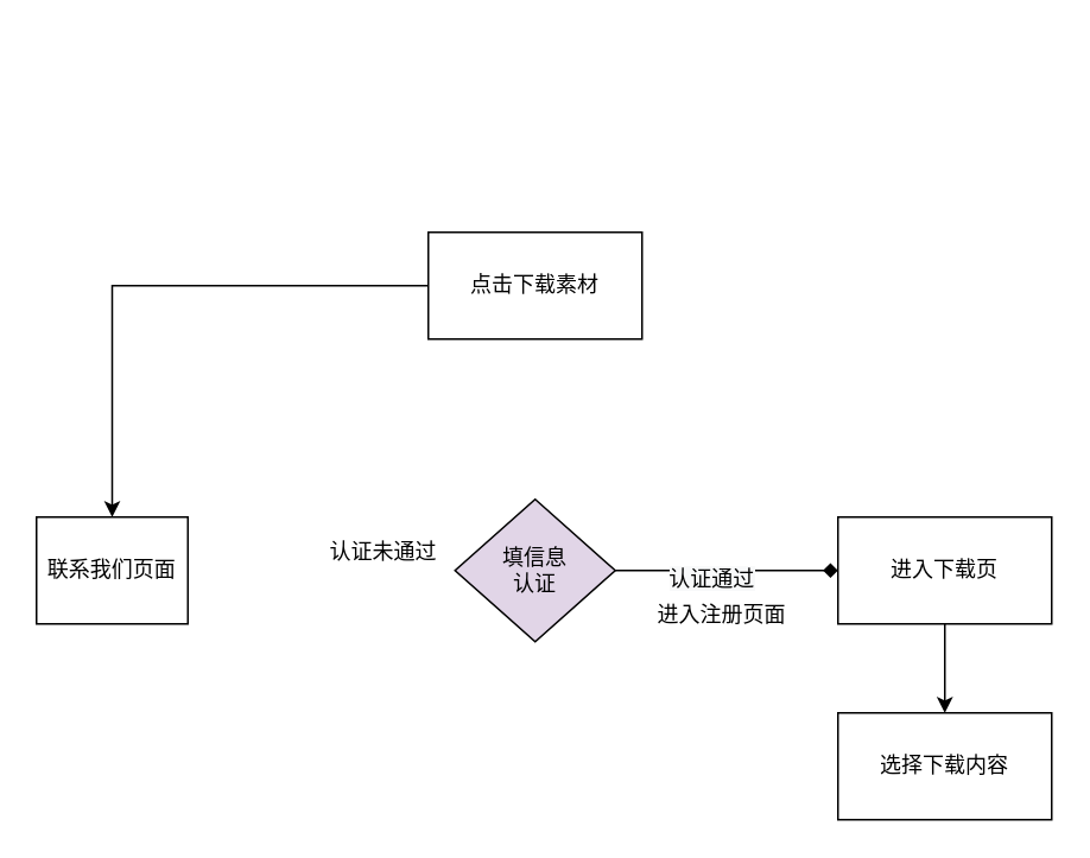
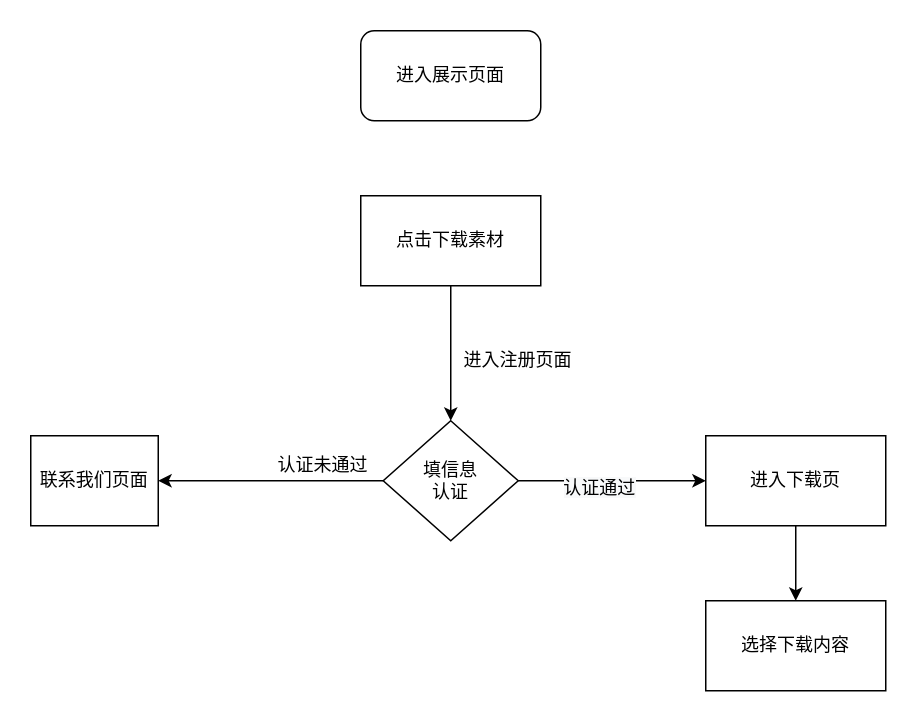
  <mxCell id="0" />
  <mxCell id="1" parent="0" />
- <mxCell id="3" style="edgeStyle=orthogonalEdgeStyle;rounded=0;orthogonalLoop=1;jettySize=auto;html=1;" edge="1" parent="1" source="4" target="11"><mxGeometry relative="1" as="geometry"><mxPoint x="300" y="244" as="targetPoint" /></mxGeometry></mxCell>
+ <mxCell id="2" value="&lt;font style=&quot;vertical-align: inherit&quot;&gt;&lt;font style=&quot;vertical-align: inherit&quot;&gt;进入展示页面&lt;/font&gt;&lt;/font&gt;" style="rounded=1;whiteSpace=wrap;html=1;" vertex="1" parent="1"><mxGeometry x="240" y="20" width="120" height="60" as="geometry" /></mxCell>
+ <mxCell id="3" style="edgeStyle=orthogonalEdgeStyle;rounded=0;orthogonalLoop=1;jettySize=auto;html=1;entryX=0.5;entryY=0;entryDx=0;entryDy=0;" edge="1" parent="1" source="4" target="8"><mxGeometry relative="1" as="geometry"><mxPoint x="300" y="244" as="targetPoint" /></mxGeometry></mxCell>
  <mxCell id="4" value="&lt;font style=&quot;vertical-align: inherit&quot;&gt;&lt;font style=&quot;vertical-align: inherit&quot;&gt;&lt;font style=&quot;vertical-align: inherit&quot;&gt;&lt;font style=&quot;vertical-align: inherit&quot;&gt;&lt;font style=&quot;vertical-align: inherit&quot;&gt;&lt;font style=&quot;vertical-align: inherit&quot;&gt;点击下载素材&lt;/font&gt;&lt;/font&gt;&lt;/font&gt;&lt;/font&gt;&lt;/font&gt;&lt;/font&gt;" style="rounded=0;whiteSpace=wrap;html=1;" vertex="1" parent="1"><mxGeometry x="240" y="130" width="120" height="60" as="geometry" /></mxCell>
- <mxCell id="5" style="edgeStyle=orthogonalEdgeStyle;rounded=0;orthogonalLoop=1;jettySize=auto;html=1;entryX=0;entryY=0.5;entryDx=0;entryDy=0;endArrow=diamond;" edge="1" parent="1" source="8" target="10"><mxGeometry relative="1" as="geometry" /></mxCell>
+ <mxCell id="5" style="edgeStyle=orthogonalEdgeStyle;rounded=0;orthogonalLoop=1;jettySize=auto;html=1;entryX=0;entryY=0.5;entryDx=0;entryDy=0;" edge="1" parent="1" source="8" target="10"><mxGeometry relative="1" as="geometry" /></mxCell>
  <mxCell id="6" value="&lt;span style=&quot;font-size: 12px ; background-color: rgb(248 , 249 , 250)&quot;&gt;认证通过&lt;/span&gt;" style="edgeLabel;html=1;align=center;verticalAlign=middle;resizable=0;points=[];" vertex="1" connectable="0" parent="5"><mxGeometry x="-0.145" y="-4" relative="1" as="geometry"><mxPoint as="offset" /></mxGeometry></mxCell>
- <mxCell id="8" value="&lt;font style=&quot;vertical-align: inherit&quot;&gt;&lt;font style=&quot;vertical-align: inherit&quot;&gt;填信息&lt;br&gt;认证&lt;br&gt;&lt;/font&gt;&lt;/font&gt;" style="rhombus;whiteSpace=wrap;html=1;fillColor=#e1d5e7;" vertex="1" parent="1"><mxGeometry x="255" y="280" width="90" height="80" as="geometry" /></mxCell>
+ <mxCell id="7" style="edgeStyle=orthogonalEdgeStyle;rounded=0;orthogonalLoop=1;jettySize=auto;html=1;entryX=1;entryY=0.5;entryDx=0;entryDy=0;" edge="1" parent="1" source="8" target="11"><mxGeometry relative="1" as="geometry" /></mxCell>
+ <mxCell id="8" value="&lt;font style=&quot;vertical-align: inherit&quot;&gt;&lt;font style=&quot;vertical-align: inherit&quot;&gt;填信息&lt;br&gt;认证&lt;br&gt;&lt;/font&gt;&lt;/font&gt;" style="rhombus;whiteSpace=wrap;html=1;" vertex="1" parent="1"><mxGeometry x="255" y="280" width="90" height="80" as="geometry" /></mxCell>
  <mxCell id="9" style="edgeStyle=orthogonalEdgeStyle;rounded=0;orthogonalLoop=1;jettySize=auto;html=1;entryX=0.5;entryY=0;entryDx=0;entryDy=0;" edge="1" parent="1" source="10" target="14"><mxGeometry relative="1" as="geometry" /></mxCell>
  <mxCell id="10" value="&lt;font style=&quot;vertical-align: inherit&quot;&gt;&lt;font style=&quot;vertical-align: inherit&quot;&gt;&lt;font style=&quot;vertical-align: inherit&quot;&gt;&lt;font style=&quot;vertical-align: inherit&quot;&gt;&lt;font style=&quot;vertical-align: inherit&quot;&gt;&lt;font style=&quot;vertical-align: inherit&quot;&gt;&lt;font style=&quot;vertical-align: inherit&quot;&gt;&lt;font style=&quot;vertical-align: inherit&quot;&gt;&lt;font style=&quot;vertical-align: inherit&quot;&gt;&lt;font style=&quot;vertical-align: inherit&quot;&gt;&lt;font style=&quot;vertical-align: inherit&quot;&gt;&lt;font style=&quot;vertical-align: inherit&quot;&gt;进入下载页&lt;/font&gt;&lt;/font&gt;&lt;/font&gt;&lt;/font&gt;&lt;/font&gt;&lt;/font&gt;&lt;/font&gt;&lt;/font&gt;&lt;/font&gt;&lt;/font&gt;&lt;/font&gt;&lt;/font&gt;" style="rounded=0;whiteSpace=wrap;html=1;" vertex="1" parent="1"><mxGeometry x="470" y="290" width="120" height="60" as="geometry" /></mxCell>
  <mxCell id="11" value="&lt;font style=&quot;vertical-align: inherit&quot;&gt;&lt;font style=&quot;vertical-align: inherit&quot;&gt;&lt;font style=&quot;vertical-align: inherit&quot;&gt;&lt;font style=&quot;vertical-align: inherit&quot;&gt;联系我们页面&lt;/font&gt;&lt;/font&gt;&lt;/font&gt;&lt;/font&gt;" style="rounded=0;whiteSpace=wrap;html=1;" vertex="1" parent="1"><mxGeometry x="20" y="290" width="85" height="60" as="geometry" /></mxCell>
- <mxCell id="12" value="&lt;font style=&quot;vertical-align: inherit&quot;&gt;&lt;font style=&quot;vertical-align: inherit&quot;&gt;&lt;font style=&quot;vertical-align: inherit&quot;&gt;&lt;font style=&quot;vertical-align: inherit&quot;&gt;进入注册页面&lt;/font&gt;&lt;/font&gt;&lt;/font&gt;&lt;/font&gt;" style="text;html=1;strokeColor=none;fillColor=none;align=center;verticalAlign=middle;whiteSpace=wrap;rounded=0;" vertex="1" parent="1"><mxGeometry x="360" y="335" width="90" height="20" as="geometry" /></mxCell>
+ <mxCell id="12" value="&lt;font style=&quot;vertical-align: inherit&quot;&gt;&lt;font style=&quot;vertical-align: inherit&quot;&gt;&lt;font style=&quot;vertical-align: inherit&quot;&gt;&lt;font style=&quot;vertical-align: inherit&quot;&gt;进入注册页面&lt;/font&gt;&lt;/font&gt;&lt;/font&gt;&lt;/font&gt;" style="text;html=1;strokeColor=none;fillColor=none;align=center;verticalAlign=middle;whiteSpace=wrap;rounded=0;" vertex="1" parent="1"><mxGeometry x="300" y="230" width="90" height="20" as="geometry" /></mxCell>
  <mxCell id="13" value="&lt;font style=&quot;vertical-align: inherit&quot;&gt;&lt;font style=&quot;vertical-align: inherit&quot;&gt;&lt;font style=&quot;vertical-align: inherit&quot;&gt;&lt;font style=&quot;vertical-align: inherit&quot;&gt;&lt;font style=&quot;vertical-align: inherit&quot;&gt;&lt;font style=&quot;vertical-align: inherit&quot;&gt;认证未通过&lt;/font&gt;&lt;/font&gt;&lt;/font&gt;&lt;/font&gt;&lt;/font&gt;&lt;/font&gt;" style="text;html=1;strokeColor=none;fillColor=none;align=center;verticalAlign=middle;whiteSpace=wrap;rounded=0;" vertex="1" parent="1"><mxGeometry x="170" y="300" width="90" height="20" as="geometry" /></mxCell>
  <mxCell id="14" value="&lt;font style=&quot;vertical-align: inherit&quot;&gt;&lt;font style=&quot;vertical-align: inherit&quot;&gt;选择下载内容&lt;/font&gt;&lt;/font&gt;" style="rounded=0;whiteSpace=wrap;html=1;" vertex="1" parent="1"><mxGeometry x="470" y="400" width="120" height="60" as="geometry" /></mxCell>
